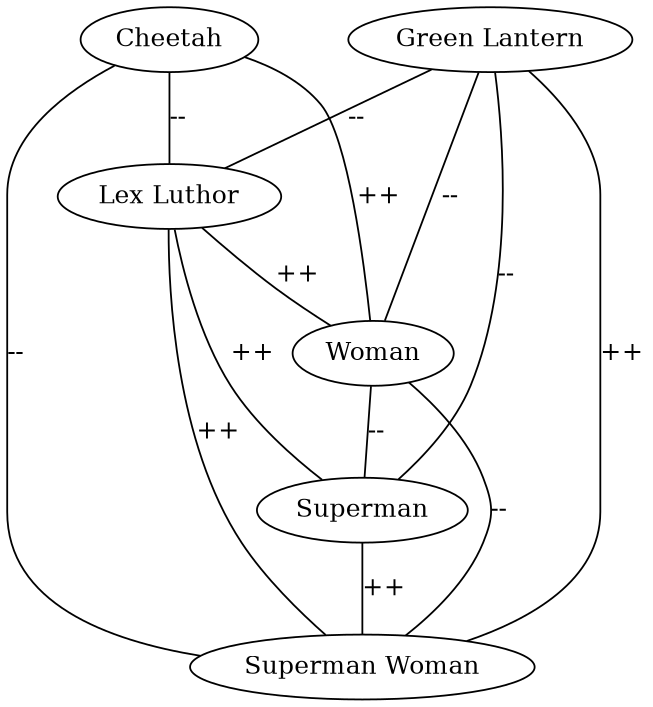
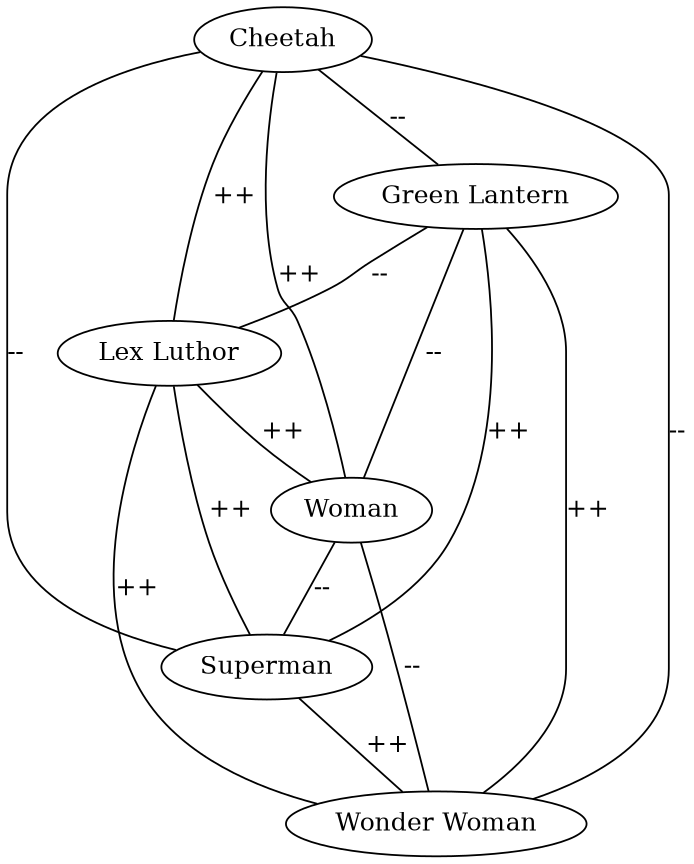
  strict graph {
    edge [weight=1]
    Superman
-   "Wonder Woman" [label="Superman Woman"]
+   "Wonder Woman"
    Cheetah
    "Green Lantern"
    "Lex Luthor"
    n6 [label=Woman]
    Superman -- "Wonder Woman" [label="++"]
+   Cheetah -- Superman [label="--"]
    Cheetah -- "Wonder Woman" [label="--"]
-   Cheetah -- "Lex Luthor" [label="--"]
+   Cheetah -- "Green Lantern" [label="--"]
+   Cheetah -- "Lex Luthor" [label="++"]
    Cheetah -- n6 [label="++"]
-   "Green Lantern" -- Superman [label="--"]
+   "Green Lantern" -- Superman [label="++"]
    "Green Lantern" -- "Wonder Woman" [label="++"]
    "Green Lantern" -- "Lex Luthor" [label="--"]
    "Green Lantern" -- n6 [label="--"]
    "Lex Luthor" -- Superman [label="++"]
    "Lex Luthor" -- "Wonder Woman" [label="++"]
    "Lex Luthor" -- n6 [label="++"]
    n6 -- Superman [label="--"]
    n6 -- "Wonder Woman" [label="--"]
  }
